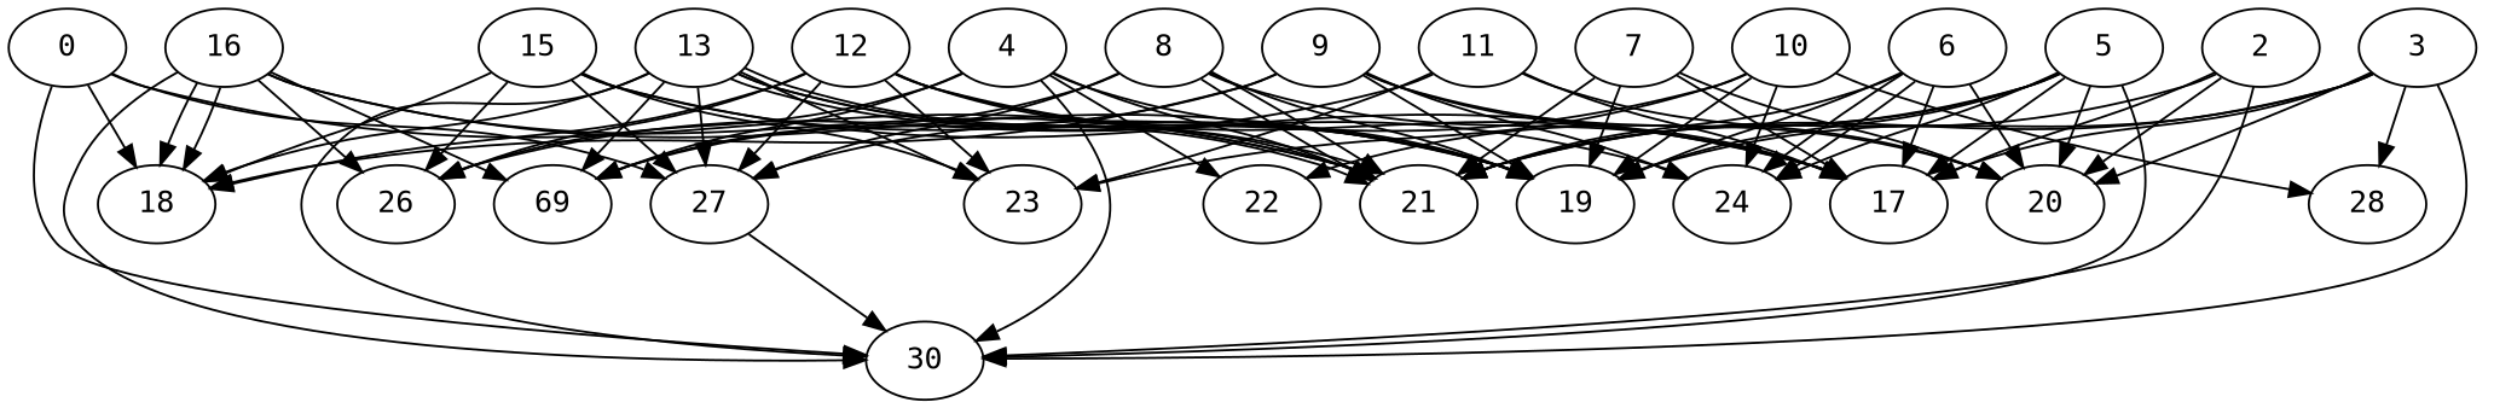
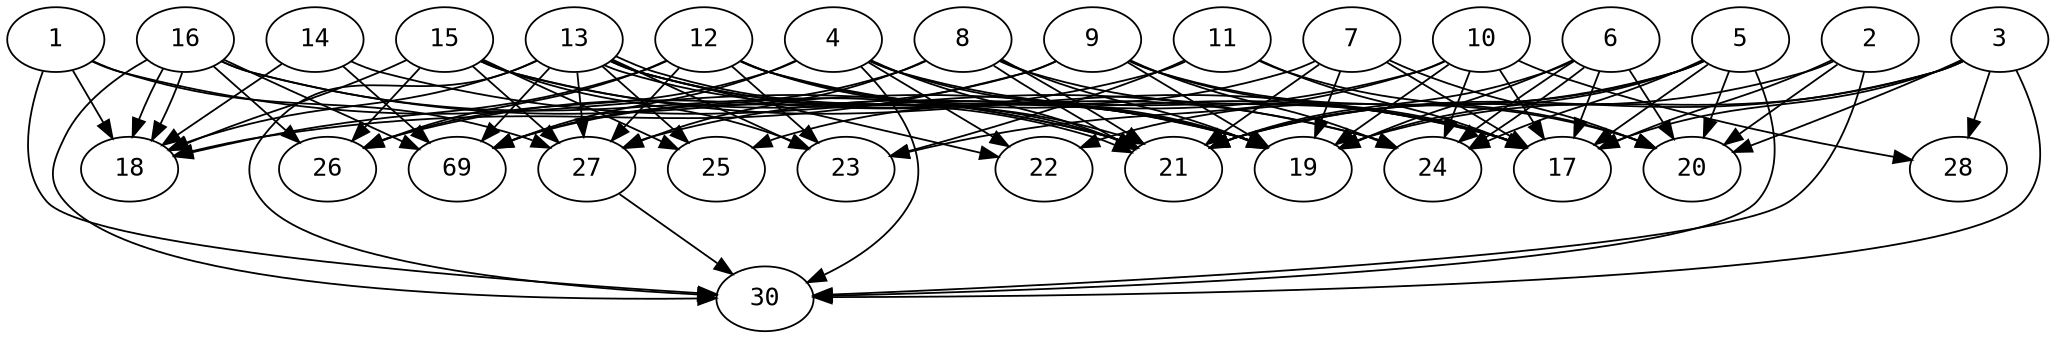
  digraph {
    fontname="DejaVu Sans Mono"
    node [alpha=0.07 fontname="DejaVu Sans Mono"]
    edge [fontname="DejaVu Sans Mono"]
-   1 [alpha=0.10 label=0]
+   1 [alpha=0.10]
    18 [alpha=0.18]
    21 [alpha=0.05]
    27
    30 [alpha=0.17]
    2
    17 [alpha=0.03]
    20 [alpha=0.12]
    3 [alpha=0.16]
    19 [alpha=0.10]
    28 [alpha=0.16]
    4 [alpha=0.13]
    22 [alpha=0.03]
    26 [alpha=0.12]
    n15 [alpha=0.05 label=69]
    5 [alpha=0.18]
    24 [alpha=0.09]
    6
    7 [alpha=0.20]
+   25 [alpha=0.05]
    8 [alpha=0.09]
    9 [alpha=0.06]
    10 [alpha=0.02]
    23 [alpha=0.14]
    11 [alpha=0.01]
    12 [alpha=0.08]
    13 [alpha=0.15]
+   14 [alpha=0.17]
    15
    16 [alpha=0.17]
    1 -> 18
    1 -> 21
    1 -> 27
    1 -> 30
    27 -> 30
    2 -> 21
    2 -> 30
    2 -> 17
    2 -> 20
    3 -> 21
    3 -> 30
    3 -> 17
    3 -> 20
    3 -> 19
    3 -> 28
    4 -> 21
    4 -> 30
+   4 -> 17
    4 -> 19
    4 -> 22
    4 -> 26
    4 -> n15
    5 -> 21
    5 -> 30
    5 -> 17
    5 -> 20
    5 -> 19
    5 -> 22
    5 -> 24
    6 -> 21
    6 -> 17
    6 -> 20
    6 -> 19
    6 -> 24
    6 -> 24
    7 -> 21
    7 -> 17
    7 -> 20
    7 -> 19
+   7 -> 25
    8 -> 21
    8 -> 21
    8 -> 27
    8 -> 17
    8 -> 19
    8 -> n15
    9 -> 18
    9 -> 17
    9 -> 20
    9 -> 19
    9 -> n15
    9 -> 24
    10 -> 27
+   10 -> 17
    10 -> 19
    10 -> 28
    10 -> 24
    10 -> 23
    11 -> 17
    11 -> 20
    11 -> 26
    11 -> 23
    12 -> 18
    12 -> 21
    12 -> 27
    12 -> 17
    12 -> 19
    12 -> 26
    12 -> 23
    13 -> 18
    13 -> 21
    13 -> 21
    13 -> 27
    13 -> 30
    13 -> 19
+   13 -> 22
    13 -> n15
    13 -> 24
+   13 -> 25
    13 -> 23
+   14 -> 18
+   14 -> n15
+   14 -> 24
    15 -> 18
    15 -> 27
    15 -> 17
    15 -> 19
    15 -> 26
+   15 -> 25
    15 -> 23
    16 -> 18
    16 -> 18
    16 -> 21
    16 -> 30
    16 -> 19
    16 -> 26
    16 -> n15
  }
